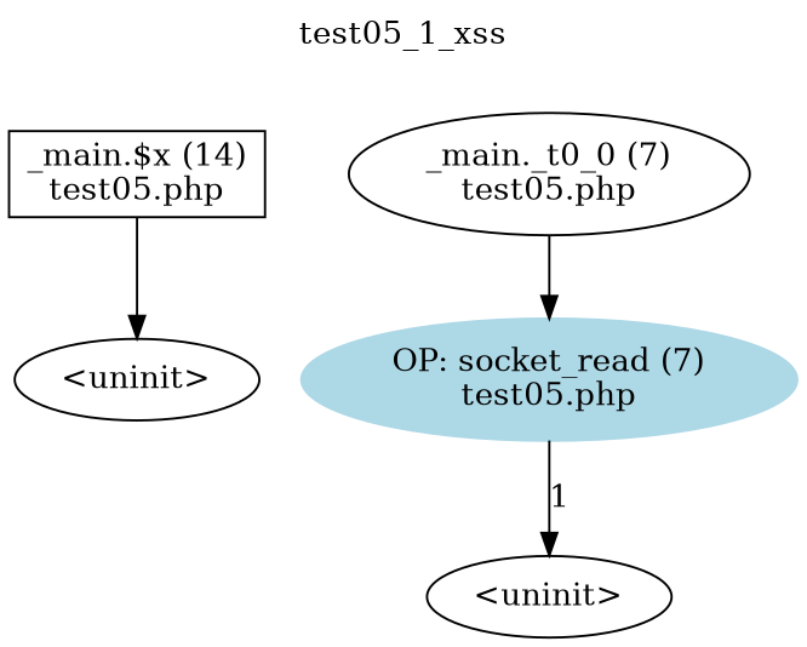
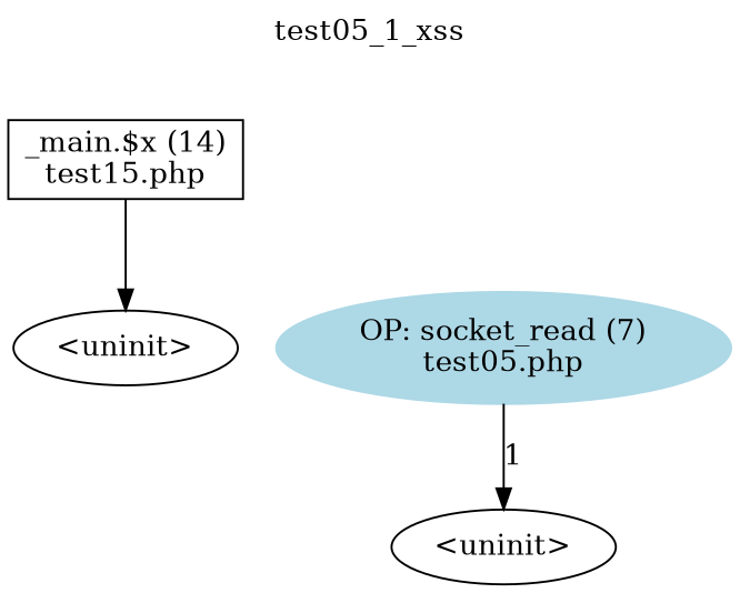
  digraph {
    label=test05_1_xss
    labelloc=t
    node [shape=ellipse]
-   n1 [label="_main.$x (14)\ntest05.php" shape=box]
+   n1 [label="_main.$x (14)\ntest15.php" shape=box]
    n2 [label="<uninit>"]
-   n3 [label="_main._t0_0 (7)\ntest05.php"]
    n4 [color=lightblue label="OP: socket_read (7)\ntest05.php" style=filled]
    n5 [label="<uninit>"]
    n1 -> n2
-   n3 -> n4
    n4 -> n5 [label=1]
  }
